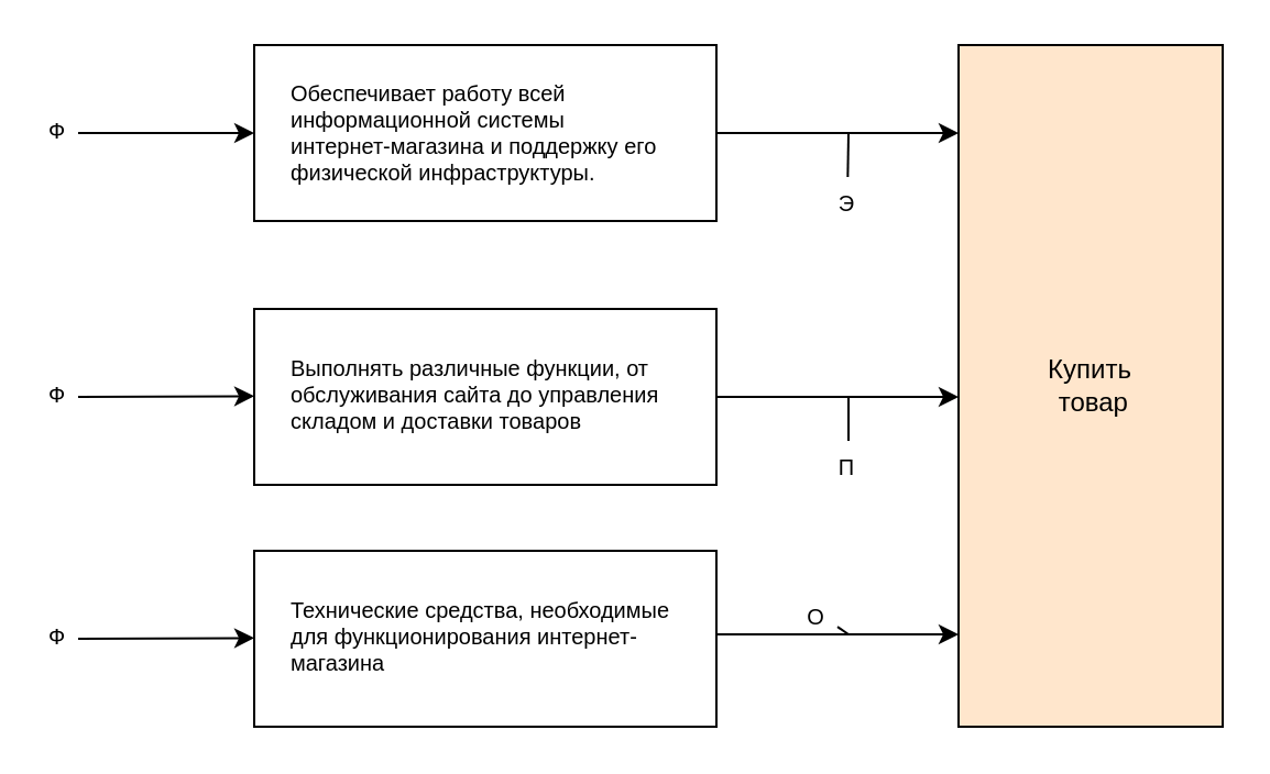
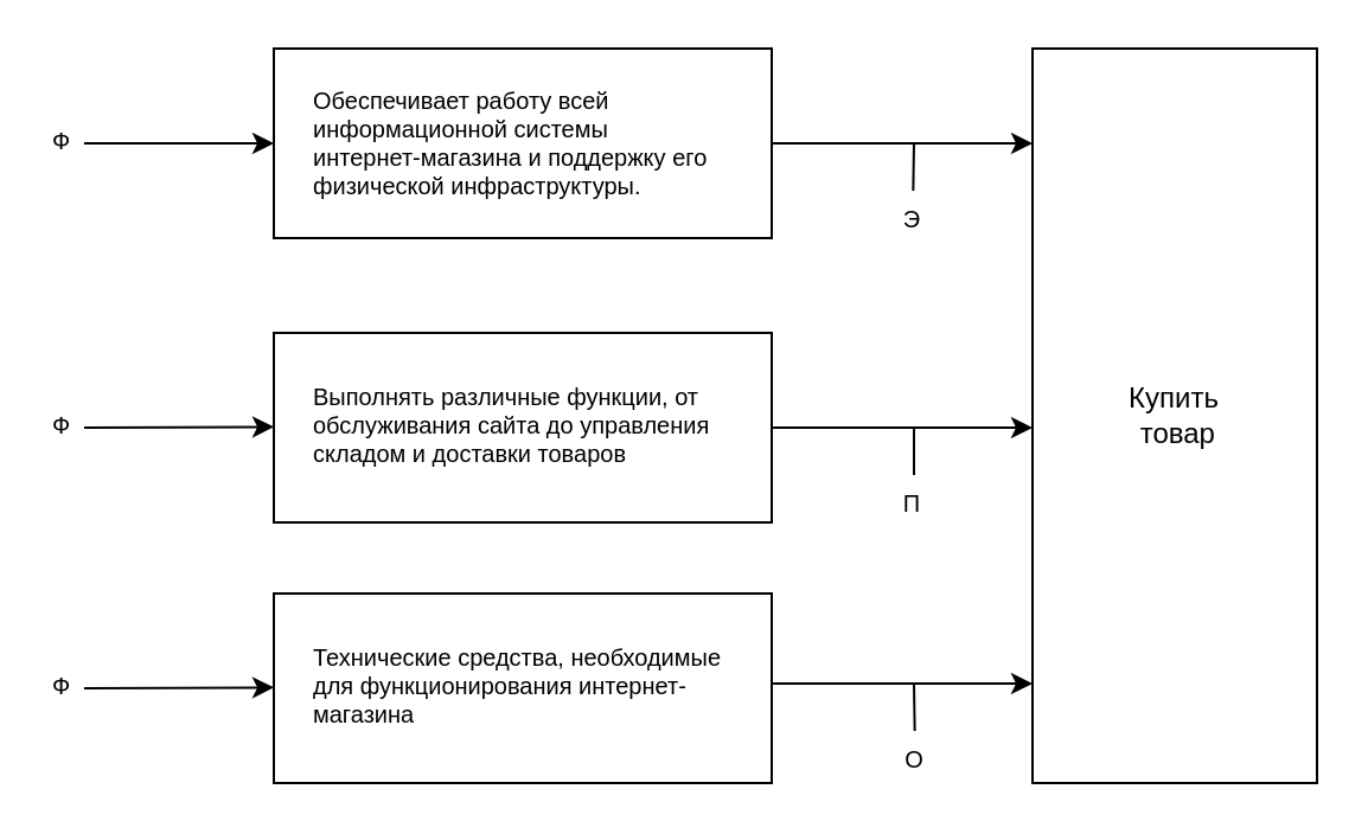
  <mxCell id="0" />
  <mxCell id="1" parent="0" />
- <mxCell id="2" value="Купить&lt;div&gt;&amp;nbsp;товар&lt;/div&gt;" style="rounded=0;whiteSpace=wrap;html=1;fillColor=#ffe6cc;" vertex="1" parent="1"><mxGeometry x="435" y="20" width="120" height="310" as="geometry" /></mxCell>
+ <mxCell id="2" value="Купить&lt;div&gt;&amp;nbsp;товар&lt;/div&gt;" style="rounded=0;whiteSpace=wrap;html=1;" vertex="1" parent="1"><mxGeometry x="435" y="20" width="120" height="310" as="geometry" /></mxCell>
  <mxCell id="3" value="&lt;span style=&quot;caret-color: rgba(0, 0, 0, 0); color: rgba(0, 0, 0, 0); font-family: monospace; font-size: 0px; text-align: start; white-space: nowrap;&quot;&gt;%3CmxGraphModel%3E%3Croot%3E%3CmxCell%20id%3D%220%22%2F%3E%3CmxCell%20id%3D%221%22%20parent%3D%220%22%2F%3E%3CmxCell%20id%3D%222%22%20value%3D%22%22%20style%3D%22rounded%3D0%3BwhiteSpace%3Dwrap%3Bhtml%3D1%3B%22%20vertex%3D%221%22%20parent%3D%221%22%3E%3CmxGeometry%20x%3D%2280%22%20y%3D%22320%22%20width%3D%22210%22%20height%3D%2280%22%20as%3D%22geometry%22%2F%3E%3C%2FmxCell%3E%3C%2Froot%3E%3C%2FmxGraphModel%3E&lt;/span&gt;" style="rounded=0;whiteSpace=wrap;html=1;" vertex="1" parent="1"><mxGeometry x="115" y="20" width="210" height="80" as="geometry" /></mxCell>
  <mxCell id="4" value="" style="rounded=0;whiteSpace=wrap;html=1;" vertex="1" parent="1"><mxGeometry x="115" y="140" width="210" height="80" as="geometry" /></mxCell>
  <mxCell id="5" value="" style="rounded=0;whiteSpace=wrap;html=1;" vertex="1" parent="1"><mxGeometry x="115" y="250" width="210" height="80" as="geometry" /></mxCell>
  <mxCell id="6" value="Обеспечивает работу всей информационной системы интернет-магазина и поддержку его физической инфраструктуры." style="text;whiteSpace=wrap;fontSize=10;" vertex="1" parent="1"><mxGeometry x="130" y="30" width="170" height="50" as="geometry" /></mxCell>
  <mxCell id="7" value="Выполнять различные функции, от обслуживания сайта до управления складом и доставки товаров" style="text;whiteSpace=wrap;fontSize=10;" vertex="1" parent="1"><mxGeometry x="130" y="155" width="180" height="50" as="geometry" /></mxCell>
  <mxCell id="8" value="Технические средства, необходимые для функционирования интернет-магазина" style="text;whiteSpace=wrap;fontSize=10;" vertex="1" parent="1"><mxGeometry x="130" y="265" width="180" height="50" as="geometry" /></mxCell>
  <mxCell id="9" value="" style="endArrow=classic;html=1;rounded=0;" edge="1" parent="1"><mxGeometry width="50" height="50" relative="1" as="geometry"><mxPoint x="325" y="60" as="sourcePoint" /><mxPoint x="435" y="60" as="targetPoint" /></mxGeometry></mxCell>
  <mxCell id="10" value="Э" style="text;whiteSpace=wrap;fontSize=10;align=center;" vertex="1" parent="1"><mxGeometry x="376" y="80" width="17" height="20" as="geometry" /></mxCell>
  <mxCell id="11" value="" style="endArrow=classic;html=1;rounded=0;" edge="1" parent="1"><mxGeometry width="50" height="50" relative="1" as="geometry"><mxPoint y="60" as="sourcePoint" x="35" /><mxPoint x="115" y="60" as="targetPoint" /></mxGeometry></mxCell>
  <mxCell id="12" value="" style="endArrow=classic;html=1;rounded=0;" edge="1" parent="1"><mxGeometry width="50" height="50" relative="1" as="geometry"><mxPoint y="180" as="sourcePoint" x="35" /><mxPoint x="115" y="179.66" as="targetPoint" /></mxGeometry></mxCell>
  <mxCell id="13" value="" style="endArrow=classic;html=1;rounded=0;" edge="1" parent="1"><mxGeometry width="50" height="50" relative="1" as="geometry"><mxPoint y="290" as="sourcePoint" x="35" /><mxPoint x="115" y="289.66" as="targetPoint" /></mxGeometry></mxCell>
  <mxCell id="14" value="Ф" style="text;whiteSpace=wrap;fontSize=10;" vertex="1" parent="1"><mxGeometry x="20" y="47" width="15" height="20" as="geometry" /></mxCell>
  <mxCell id="15" value="Ф" style="text;whiteSpace=wrap;fontSize=10;" vertex="1" parent="1"><mxGeometry x="20" y="167" width="15" height="20" as="geometry" /></mxCell>
  <mxCell id="16" value="Ф" style="text;whiteSpace=wrap;fontSize=10;" vertex="1" parent="1"><mxGeometry x="20" y="277" width="15" height="20" as="geometry" /></mxCell>
  <mxCell id="17" value="" style="endArrow=none;html=1;rounded=0;" edge="1" parent="1" source="10"><mxGeometry width="50" height="50" relative="1" as="geometry"><mxPoint x="340" y="117" as="sourcePoint" /><mxPoint x="385" y="60" as="targetPoint" /></mxGeometry></mxCell>
  <mxCell id="18" value="" style="endArrow=classic;html=1;rounded=0;" edge="1" parent="1"><mxGeometry width="50" height="50" relative="1" as="geometry"><mxPoint x="325" y="180" as="sourcePoint" /><mxPoint x="435" y="180" as="targetPoint" /></mxGeometry></mxCell>
  <mxCell id="19" value="" style="endArrow=none;html=1;rounded=0;" edge="1" parent="1"><mxGeometry width="50" height="50" relative="1" as="geometry"><mxPoint x="385" y="200" as="sourcePoint" /><mxPoint x="385" y="180" as="targetPoint" /></mxGeometry></mxCell>
  <mxCell id="20" value="П" style="text;whiteSpace=wrap;fontSize=10;align=center;" vertex="1" parent="1"><mxGeometry x="376" y="200" width="17" height="20" as="geometry" /></mxCell>
  <mxCell id="21" value="" style="endArrow=classic;html=1;rounded=0;" edge="1" parent="1"><mxGeometry width="50" height="50" relative="1" as="geometry"><mxPoint x="325" y="288" as="sourcePoint" /><mxPoint x="435" y="288" as="targetPoint" /></mxGeometry></mxCell>
- <mxCell id="22" value="О" style="text;whiteSpace=wrap;fontSize=10;align=center;" vertex="1" parent="1"><mxGeometry x="361" y="268" width="19" height="20" as="geometry" /></mxCell>
+ <mxCell id="22" value="О" style="text;whiteSpace=wrap;fontSize=10;align=center;" vertex="1" parent="1"><mxGeometry x="376" y="308" width="19" height="20" as="geometry" /></mxCell>
  <mxCell id="23" value="" style="endArrow=none;html=1;rounded=0;" edge="1" parent="1" source="22"><mxGeometry width="50" height="50" relative="1" as="geometry"><mxPoint x="340" y="345" as="sourcePoint" /><mxPoint x="385" y="288" as="targetPoint" /></mxGeometry></mxCell>
